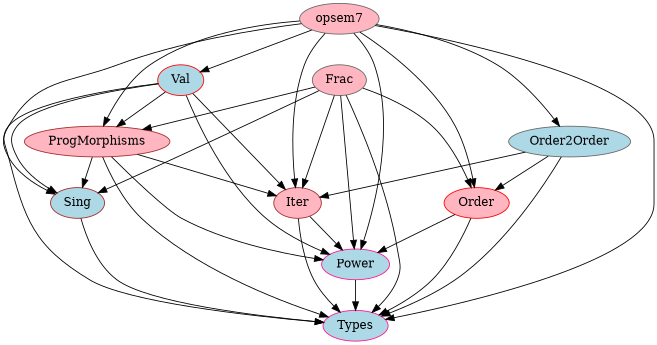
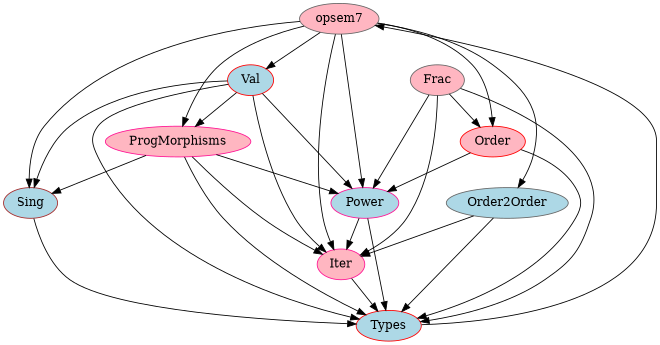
  digraph {
    node [color=gray40 fillcolor=lightpink style=filled]
    n1 [label=opsem7]
-   n2 [color=deeppink fillcolor=lightblue label=Types]
-   n3 [color=brown label=Iter]
+   n2 [color=red fillcolor=lightblue label=Types]
+   n3 [color=deeppink label=Iter]
    n4 [color=brown fillcolor=lightblue label=Sing]
-   n5 [color=brown label=ProgMorphisms]
+   n5 [color=deeppink label=ProgMorphisms]
    n6 [color=deeppink fillcolor=lightblue label=Power]
    n7 [color=red fillcolor=lightblue label=Val]
    n8 [fillcolor=lightblue label=Order2Order]
    n9 [color=red label=Order]
    n10 [label=Frac]
-   n1 -> n2
+   n2 -> n1
    n1 -> n3
    n1 -> n4
    n1 -> n5
    n1 -> n6
    n1 -> n7
    n1 -> n8
    n1 -> n9
    n3 -> n2
-   n3 -> n6
+   n6 -> n3
    n4 -> n2
    n5 -> n2
    n5 -> n3
    n5 -> n4
    n5 -> n6
    n6 -> n2
    n7 -> n2
    n7 -> n3
    n7 -> n4
    n7 -> n5
    n7 -> n6
    n8 -> n2
    n8 -> n3
-   n8 -> n9
    n9 -> n2
    n9 -> n6
    n10 -> n2
    n10 -> n3
-   n10 -> n4
-   n10 -> n5
    n10 -> n6
    n10 -> n9
  }
